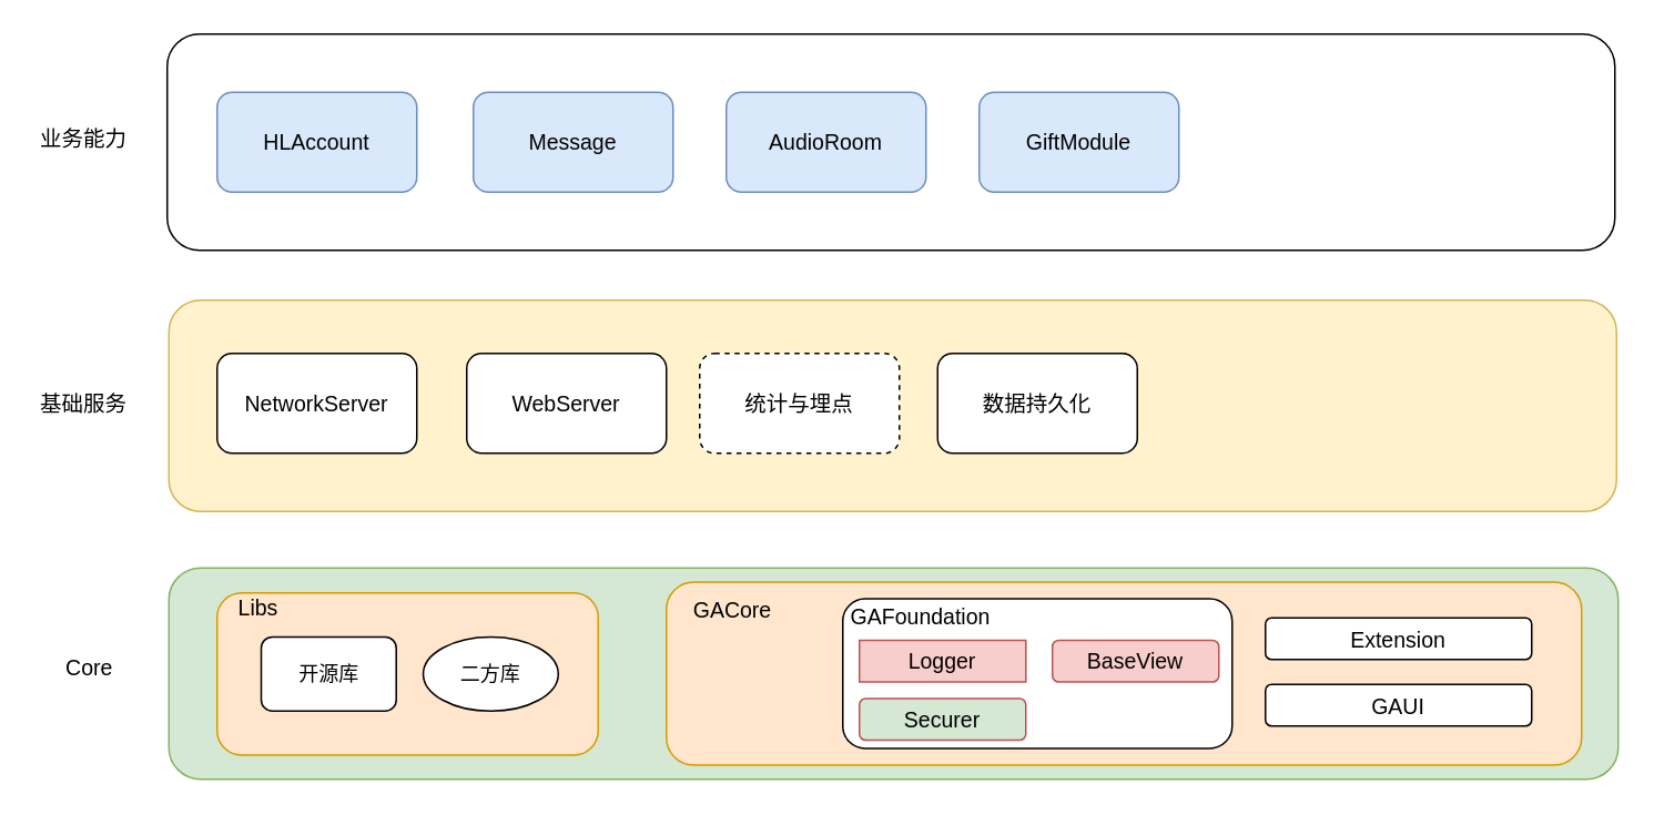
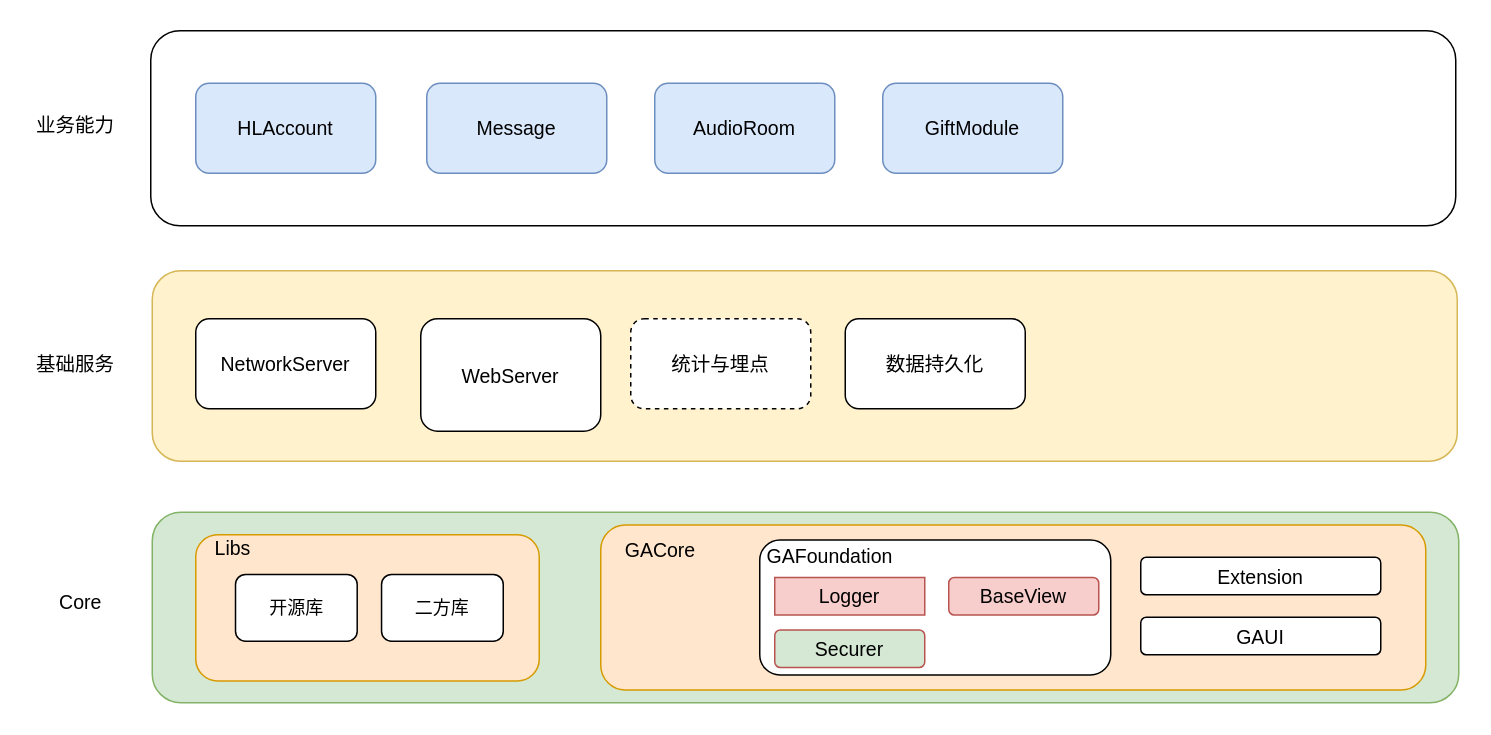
  <mxCell id="0" style=";html=1;" />
  <mxCell id="1" style=";html=1;" parent="0" />
  <mxCell id="2" value="l" style="rounded=1;whiteSpace=wrap;html=1;fillColor=#d5e8d4;strokeColor=#82b366;" vertex="1" parent="1"><mxGeometry x="101" y="341" width="871" height="127" as="geometry" /></mxCell>
  <mxCell id="3" value="" style="group" vertex="1" connectable="0" parent="1"><mxGeometry x="130" y="356" width="229" height="97.5" as="geometry" /></mxCell>
  <mxCell id="4" value="" style="rounded=1;whiteSpace=wrap;html=1;fontSize=16;strokeColor=#d79b00;fillColor=#ffe6cc;" vertex="1" parent="3"><mxGeometry width="229" height="97.5" as="geometry" /></mxCell>
  <mxCell id="5" value="开源库" style="rounded=1;whiteSpace=wrap;html=1;" vertex="1" parent="3"><mxGeometry x="26.513" y="26.484" width="81.132" height="44.531" as="geometry" /></mxCell>
- <mxCell id="6" value="二方库" style="ellipse;whiteSpace=wrap;html=1;" vertex="1" parent="3"><mxGeometry x="123.872" y="26.484" width="81.132" height="44.531" as="geometry" /></mxCell>
+ <mxCell id="6" value="二方库" style="rounded=1;whiteSpace=wrap;html=1;" vertex="1" parent="3"><mxGeometry x="123.872" y="26.484" width="81.132" height="44.531" as="geometry" /></mxCell>
  <mxCell id="7" value="Libs" style="text;html=1;strokeColor=none;fillColor=none;align=center;verticalAlign=middle;whiteSpace=wrap;rounded=0;fontSize=13;" vertex="1" parent="3"><mxGeometry x="10" width="30" height="18.75" as="geometry" /></mxCell>
  <mxCell id="8" value="" style="rounded=1;whiteSpace=wrap;html=1;fontSize=16;strokeColor=#d79b00;fillColor=#ffe6cc;" vertex="1" parent="1"><mxGeometry x="400" y="349.5" width="550" height="110" as="geometry" /></mxCell>
  <mxCell id="9" value="GACore" style="text;html=1;strokeColor=none;fillColor=none;align=center;verticalAlign=middle;whiteSpace=wrap;rounded=0;fontSize=13;" vertex="1" parent="1"><mxGeometry x="410" y="351" width="60" height="30" as="geometry" /></mxCell>
  <mxCell id="10" value="GAUI" style="rounded=1;whiteSpace=wrap;html=1;fontSize=13;strokeColor=default;" vertex="1" parent="1"><mxGeometry x="760" y="411" width="160" height="25" as="geometry" /></mxCell>
  <mxCell id="11" value="Extension" style="rounded=1;whiteSpace=wrap;html=1;fontSize=13;strokeColor=default;" vertex="1" parent="1"><mxGeometry x="760" y="371" width="160" height="25" as="geometry" /></mxCell>
  <mxCell id="12" value="" style="group" vertex="1" connectable="0" parent="1"><mxGeometry x="506" y="359.5" width="234" height="90" as="geometry" /></mxCell>
  <mxCell id="13" value="" style="rounded=1;whiteSpace=wrap;html=1;fontSize=13;" vertex="1" parent="12"><mxGeometry width="234" height="90" as="geometry" /></mxCell>
  <mxCell id="14" value="GAFoundation" style="text;html=1;strokeColor=none;fillColor=none;align=center;verticalAlign=middle;whiteSpace=wrap;rounded=0;fontSize=13;" vertex="1" parent="12"><mxGeometry width="94" height="20" as="geometry" /></mxCell>
  <mxCell id="15" value="BaseView" style="rounded=1;whiteSpace=wrap;html=1;fontSize=13;strokeColor=#b85450;fillColor=#f8cecc;" vertex="1" parent="12"><mxGeometry x="126" y="25" width="100" height="25" as="geometry" /></mxCell>
  <mxCell id="16" value="Logger" style="whiteSpace=wrap;html=1;fontSize=13;strokeColor=#b85450;fillColor=#f8cecc;rounded=0;" vertex="1" parent="12"><mxGeometry x="10" y="25" width="100" height="25" as="geometry" /></mxCell>
  <mxCell id="17" value="Securer" style="rounded=1;whiteSpace=wrap;html=1;fontSize=13;strokeColor=#b85450;fillColor=#d5e8d4;" vertex="1" parent="12"><mxGeometry x="10" y="60" width="100" height="25" as="geometry" /></mxCell>
  <mxCell id="18" value="" style="rounded=1;whiteSpace=wrap;html=1;fontSize=13;strokeColor=default;" vertex="1" parent="1"><mxGeometry x="630" y="212" width="120" height="60" as="geometry" /></mxCell>
  <mxCell id="19" value="" style="rounded=1;whiteSpace=wrap;html=1;fillColor=#fff2cc;strokeColor=#d6b656;" vertex="1" parent="1"><mxGeometry x="101" y="180" width="870" height="127" as="geometry" /></mxCell>
  <mxCell id="20" value="NetworkServer" style="rounded=1;whiteSpace=wrap;html=1;fontSize=13;strokeColor=default;" vertex="1" parent="1"><mxGeometry x="130" y="212" width="120" height="60" as="geometry" /></mxCell>
- <mxCell id="21" value="WebServer" style="rounded=1;whiteSpace=wrap;html=1;fontSize=13;strokeColor=default;" vertex="1" parent="1"><mxGeometry x="280" y="212" width="120" height="60" as="geometry" /></mxCell>
+ <mxCell id="21" value="WebServer" style="rounded=1;whiteSpace=wrap;html=1;fontSize=13;strokeColor=default;" vertex="1" parent="1"><mxGeometry x="280" y="212" width="120" height="75" as="geometry" /></mxCell>
  <mxCell id="22" value="统计与埋点" style="rounded=1;whiteSpace=wrap;html=1;fontSize=13;strokeColor=default;dashed=1;" vertex="1" parent="1"><mxGeometry x="420" y="212" width="120" height="60" as="geometry" /></mxCell>
  <mxCell id="23" value="数据持久化" style="rounded=1;whiteSpace=wrap;html=1;fontSize=13;strokeColor=default;" vertex="1" parent="1"><mxGeometry x="563" y="212" width="120" height="60" as="geometry" /></mxCell>
  <mxCell id="24" value="基础服务" style="text;html=1;strokeColor=none;fillColor=none;align=center;verticalAlign=middle;whiteSpace=wrap;rounded=0;fontSize=13;" vertex="1" parent="1"><mxGeometry x="20" y="227" width="60" height="30" as="geometry" /></mxCell>
  <mxCell id="25" value="" style="rounded=1;whiteSpace=wrap;html=1;" vertex="1" parent="1"><mxGeometry x="100" y="20" width="870" height="130" as="geometry" /></mxCell>
  <mxCell id="26" value="业务能力" style="text;html=1;strokeColor=none;fillColor=none;align=center;verticalAlign=middle;whiteSpace=wrap;rounded=0;fontSize=13;" vertex="1" parent="1"><mxGeometry x="20" y="68" width="60" height="30" as="geometry" /></mxCell>
  <mxCell id="27" value="HLAccount" style="rounded=1;whiteSpace=wrap;html=1;fontSize=13;strokeColor=#6c8ebf;fillColor=#dae8fc;" vertex="1" parent="1"><mxGeometry x="130" y="55" width="120" height="60" as="geometry" /></mxCell>
  <mxCell id="28" value="Message" style="rounded=1;whiteSpace=wrap;html=1;fontSize=13;strokeColor=#6c8ebf;fillColor=#dae8fc;" vertex="1" parent="1"><mxGeometry x="284" y="55" width="120" height="60" as="geometry" /></mxCell>
  <mxCell id="29" value="AudioRoom" style="rounded=1;whiteSpace=wrap;html=1;fontSize=13;strokeColor=#6c8ebf;fillColor=#dae8fc;" vertex="1" parent="1"><mxGeometry x="436" y="55" width="120" height="60" as="geometry" /></mxCell>
  <mxCell id="30" value="GiftModule" style="rounded=1;whiteSpace=wrap;html=1;fontSize=13;strokeColor=#6c8ebf;fillColor=#dae8fc;" vertex="1" parent="1"><mxGeometry x="588" y="55" width="120" height="60" as="geometry" /></mxCell>
  <mxCell id="31" value="Core" style="text;html=1;align=center;verticalAlign=middle;resizable=0;points=[];autosize=1;strokeColor=none;fillColor=none;fontSize=13;" vertex="1" parent="1"><mxGeometry x="33" y="385" width="40" height="32" as="geometry" /></mxCell>
